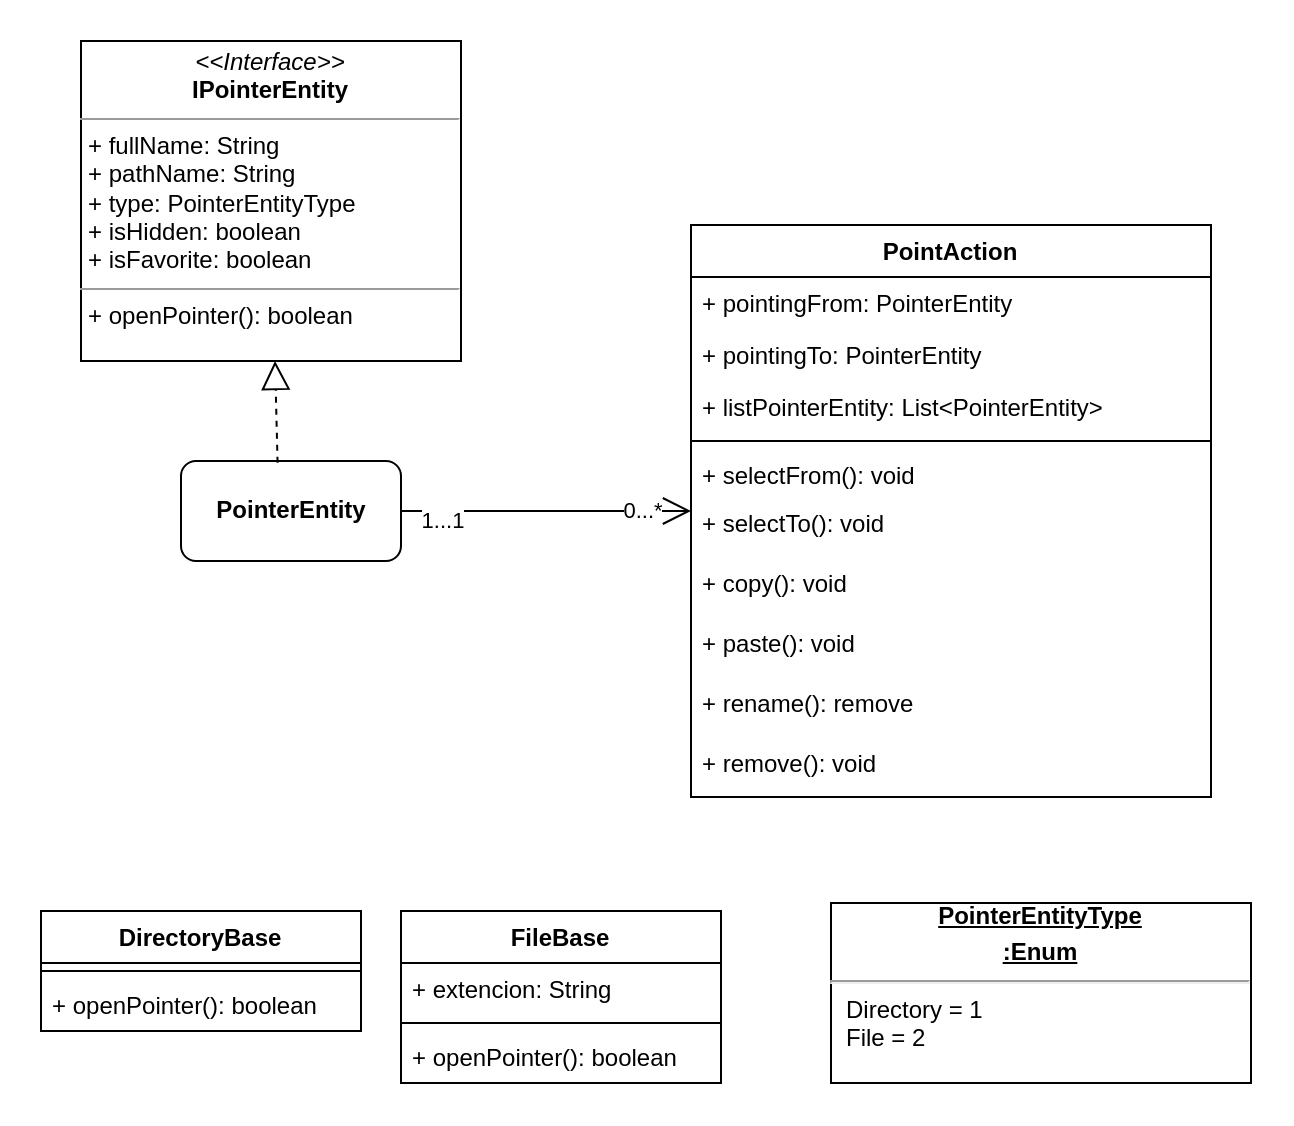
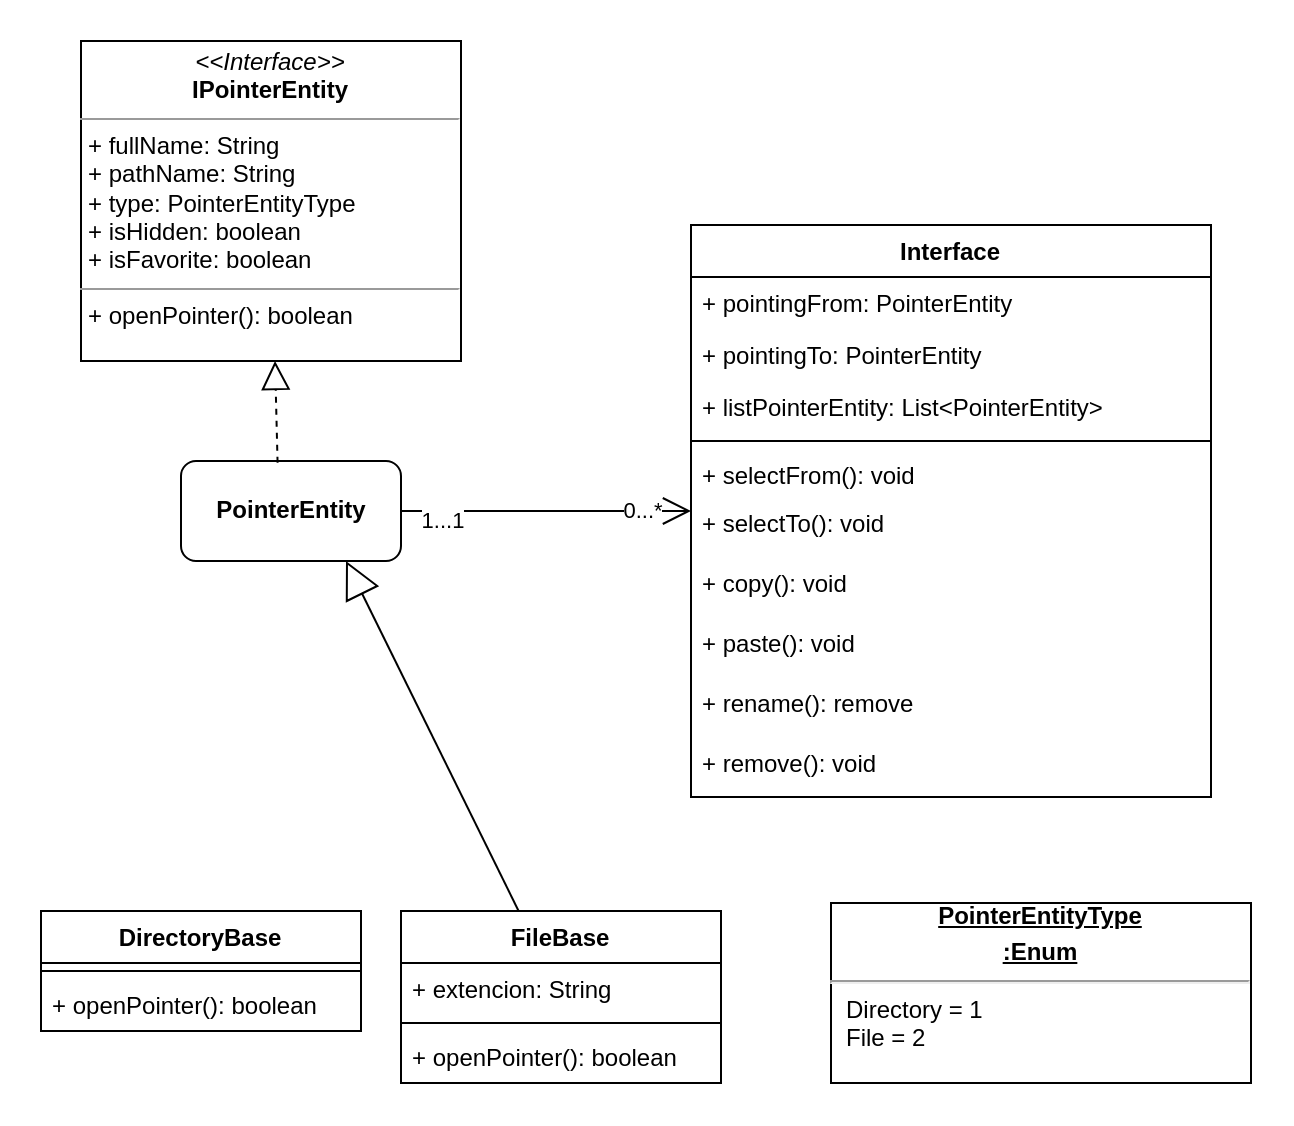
  <mxCell id="0" />
  <mxCell id="1" parent="0" />
- <mxCell id="2" value="PointAction" style="swimlane;fontStyle=1;align=center;verticalAlign=top;childLayout=stackLayout;horizontal=1;startSize=26;horizontalStack=0;resizeParent=1;resizeParentMax=0;resizeLast=0;collapsible=1;marginBottom=0;" vertex="1" parent="1"><mxGeometry x="345" y="112" width="260" height="286" as="geometry" /></mxCell>
+ <mxCell id="2" value="Interface" style="swimlane;fontStyle=1;align=center;verticalAlign=top;childLayout=stackLayout;horizontal=1;startSize=26;horizontalStack=0;resizeParent=1;resizeParentMax=0;resizeLast=0;collapsible=1;marginBottom=0;" vertex="1" parent="1"><mxGeometry x="345" y="112" width="260" height="286" as="geometry" /></mxCell>
  <mxCell id="3" value="+ pointingFrom: PointerEntity" style="text;strokeColor=none;fillColor=none;align=left;verticalAlign=top;spacingLeft=4;spacingRight=4;overflow=hidden;rotatable=0;points=[[0,0.5],[1,0.5]];portConstraint=eastwest;" vertex="1" parent="2"><mxGeometry y="26" width="260" height="26" as="geometry" /></mxCell>
  <mxCell id="4" value="+ pointingTo: PointerEntity" style="text;strokeColor=none;fillColor=none;align=left;verticalAlign=top;spacingLeft=4;spacingRight=4;overflow=hidden;rotatable=0;points=[[0,0.5],[1,0.5]];portConstraint=eastwest;" vertex="1" parent="2"><mxGeometry y="52" width="260" height="26" as="geometry" /></mxCell>
  <mxCell id="5" value="+ listPointerEntity: List&lt;PointerEntity&gt;" style="text;strokeColor=none;fillColor=none;align=left;verticalAlign=top;spacingLeft=4;spacingRight=4;overflow=hidden;rotatable=0;points=[[0,0.5],[1,0.5]];portConstraint=eastwest;" vertex="1" parent="2"><mxGeometry y="78" width="260" height="26" as="geometry" /></mxCell>
  <mxCell id="6" value="" style="line;strokeWidth=1;fillColor=none;align=left;verticalAlign=middle;spacingTop=-1;spacingLeft=3;spacingRight=3;rotatable=0;labelPosition=right;points=[];portConstraint=eastwest;strokeColor=inherit;" vertex="1" parent="2"><mxGeometry y="104" width="260" height="8" as="geometry" /></mxCell>
  <mxCell id="7" value="+ selectFrom(): void" style="text;strokeColor=none;fillColor=none;align=left;verticalAlign=top;spacingLeft=4;spacingRight=4;overflow=hidden;rotatable=0;points=[[0,0.5],[1,0.5]];portConstraint=eastwest;" vertex="1" parent="2"><mxGeometry y="112" width="260" height="24" as="geometry" /></mxCell>
  <mxCell id="8" value="+ selectTo(): void" style="text;strokeColor=none;fillColor=none;align=left;verticalAlign=top;spacingLeft=4;spacingRight=4;overflow=hidden;rotatable=0;points=[[0,0.5],[1,0.5]];portConstraint=eastwest;" vertex="1" parent="2"><mxGeometry y="136" width="260" height="30" as="geometry" /></mxCell>
  <mxCell id="9" value="+ copy(): void" style="text;strokeColor=none;fillColor=none;align=left;verticalAlign=top;spacingLeft=4;spacingRight=4;overflow=hidden;rotatable=0;points=[[0,0.5],[1,0.5]];portConstraint=eastwest;" vertex="1" parent="2"><mxGeometry y="166" width="260" height="30" as="geometry" /></mxCell>
  <mxCell id="10" value="+ paste(): void" style="text;strokeColor=none;fillColor=none;align=left;verticalAlign=top;spacingLeft=4;spacingRight=4;overflow=hidden;rotatable=0;points=[[0,0.5],[1,0.5]];portConstraint=eastwest;" vertex="1" parent="2"><mxGeometry y="196" width="260" height="30" as="geometry" /></mxCell>
  <mxCell id="11" value="+ rename(): remove" style="text;strokeColor=none;fillColor=none;align=left;verticalAlign=top;spacingLeft=4;spacingRight=4;overflow=hidden;rotatable=0;points=[[0,0.5],[1,0.5]];portConstraint=eastwest;" vertex="1" parent="2"><mxGeometry y="226" width="260" height="30" as="geometry" /></mxCell>
  <mxCell id="12" value="+ remove(): void" style="text;strokeColor=none;fillColor=none;align=left;verticalAlign=top;spacingLeft=4;spacingRight=4;overflow=hidden;rotatable=0;points=[[0,0.5],[1,0.5]];portConstraint=eastwest;" vertex="1" parent="2"><mxGeometry y="256" width="260" height="30" as="geometry" /></mxCell>
  <mxCell id="13" value="&lt;div style=&quot;text-align: center;&quot;&gt;&lt;span style=&quot;background-color: initial;&quot;&gt;&lt;b&gt;&lt;u&gt;PointerEntityType&lt;/u&gt;&lt;/b&gt;&lt;/span&gt;&lt;/div&gt;&lt;p style=&quot;margin:0px;margin-top:4px;text-align:center;text-decoration:underline;&quot;&gt;&lt;b&gt;:Enum&lt;/b&gt;&lt;/p&gt;&lt;hr&gt;&lt;p style=&quot;margin:0px;margin-left:8px;&quot;&gt;Directory = 1&lt;br&gt;File = 2&lt;br&gt;&lt;/p&gt;" style="verticalAlign=top;align=left;overflow=fill;fontSize=12;fontFamily=Helvetica;html=1;" vertex="1" parent="1"><mxGeometry x="415" y="451" width="210" height="90" as="geometry" /></mxCell>
  <mxCell id="14" value="DirectoryBase" style="swimlane;fontStyle=1;align=center;verticalAlign=top;childLayout=stackLayout;horizontal=1;startSize=26;horizontalStack=0;resizeParent=1;resizeParentMax=0;resizeLast=0;collapsible=1;marginBottom=0;" vertex="1" parent="1"><mxGeometry x="20" y="455" width="160" height="60" as="geometry" /></mxCell>
  <mxCell id="15" value="" style="line;strokeWidth=1;fillColor=none;align=left;verticalAlign=middle;spacingTop=-1;spacingLeft=3;spacingRight=3;rotatable=0;labelPosition=right;points=[];portConstraint=eastwest;strokeColor=inherit;" vertex="1" parent="14"><mxGeometry y="26" width="160" height="8" as="geometry" /></mxCell>
  <mxCell id="16" value="+ openPointer(): boolean" style="text;strokeColor=none;fillColor=none;align=left;verticalAlign=top;spacingLeft=4;spacingRight=4;overflow=hidden;rotatable=0;points=[[0,0.5],[1,0.5]];portConstraint=eastwest;" vertex="1" parent="14"><mxGeometry y="34" width="160" height="26" as="geometry" /></mxCell>
  <mxCell id="17" value="FileBase" style="swimlane;fontStyle=1;align=center;verticalAlign=top;childLayout=stackLayout;horizontal=1;startSize=26;horizontalStack=0;resizeParent=1;resizeParentMax=0;resizeLast=0;collapsible=1;marginBottom=0;" vertex="1" parent="1"><mxGeometry x="200" y="455" width="160" height="86" as="geometry" /></mxCell>
  <mxCell id="18" value="+ extencion: String" style="text;strokeColor=none;fillColor=none;align=left;verticalAlign=top;spacingLeft=4;spacingRight=4;overflow=hidden;rotatable=0;points=[[0,0.5],[1,0.5]];portConstraint=eastwest;" vertex="1" parent="17"><mxGeometry y="26" width="160" height="26" as="geometry" /></mxCell>
  <mxCell id="19" value="" style="line;strokeWidth=1;fillColor=none;align=left;verticalAlign=middle;spacingTop=-1;spacingLeft=3;spacingRight=3;rotatable=0;labelPosition=right;points=[];portConstraint=eastwest;strokeColor=inherit;" vertex="1" parent="17"><mxGeometry y="52" width="160" height="8" as="geometry" /></mxCell>
  <mxCell id="20" value="+ openPointer(): boolean" style="text;strokeColor=none;fillColor=none;align=left;verticalAlign=top;spacingLeft=4;spacingRight=4;overflow=hidden;rotatable=0;points=[[0,0.5],[1,0.5]];portConstraint=eastwest;" vertex="1" parent="17"><mxGeometry y="60" width="160" height="26" as="geometry" /></mxCell>
  <mxCell id="21" value="" style="endArrow=open;endFill=1;endSize=12;html=1;rounded=0;exitX=1;exitY=0.5;exitDx=0;exitDy=0;" edge="1" parent="1" source="25" target="2"><mxGeometry width="160" relative="1" as="geometry"><mxPoint x="240" y="110" as="sourcePoint" /><mxPoint x="350" y="-20" as="targetPoint" /></mxGeometry></mxCell>
  <mxCell id="22" value="1...1" style="edgeLabel;html=1;align=center;verticalAlign=middle;resizable=0;points=[];" vertex="1" connectable="0" parent="21"><mxGeometry x="-0.72" y="-4" relative="1" as="geometry"><mxPoint as="offset" /></mxGeometry></mxCell>
  <mxCell id="23" value="0...*" style="edgeLabel;html=1;align=center;verticalAlign=middle;resizable=0;points=[];" vertex="1" connectable="0" parent="21"><mxGeometry x="0.66" y="1" relative="1" as="geometry"><mxPoint as="offset" /></mxGeometry></mxCell>
  <mxCell id="24" value="&lt;p style=&quot;margin:0px;margin-top:4px;text-align:center;&quot;&gt;&lt;i&gt;&amp;lt;&amp;lt;Interface&amp;gt;&amp;gt;&lt;/i&gt;&lt;br&gt;&lt;span style=&quot;font-weight: 700;&quot;&gt;IPointerEntity&lt;/span&gt;&lt;br&gt;&lt;/p&gt;&lt;hr size=&quot;1&quot;&gt;&lt;p style=&quot;margin:0px;margin-left:4px;&quot;&gt;+ fullName: String&lt;br&gt;+ pathName: String&lt;/p&gt;&lt;p style=&quot;margin:0px;margin-left:4px;&quot;&gt;+ type: PointerEntityType&lt;/p&gt;&lt;p style=&quot;margin:0px;margin-left:4px;&quot;&gt;+ isHidden: boolean&lt;/p&gt;&lt;p style=&quot;margin:0px;margin-left:4px;&quot;&gt;+ isFavorite: boolean&amp;nbsp;&lt;/p&gt;&lt;hr size=&quot;1&quot;&gt;&lt;p style=&quot;margin:0px;margin-left:4px;&quot;&gt;+ openPointer(): boolean&lt;br&gt;&lt;/p&gt;" style="verticalAlign=top;align=left;overflow=fill;fontSize=12;fontFamily=Helvetica;html=1;" vertex="1" parent="1"><mxGeometry x="40" y="20" width="190" height="160" as="geometry" /></mxCell>
  <mxCell id="25" value="&lt;span style=&quot;font-weight: 700;&quot;&gt;PointerEntity&lt;/span&gt;" style="html=1;rounded=1;" vertex="1" parent="1"><mxGeometry x="90" y="230" width="110" height="50" as="geometry" /></mxCell>
  <mxCell id="26" value="" style="endArrow=block;dashed=1;endFill=0;endSize=12;html=1;rounded=0;exitX=0.439;exitY=0.017;exitDx=0;exitDy=0;exitPerimeter=0;" edge="1" parent="1" source="25" target="24"><mxGeometry width="160" relative="1" as="geometry"><mxPoint x="260" y="350" as="sourcePoint" /><mxPoint x="420" y="350" as="targetPoint" /></mxGeometry></mxCell>
+ <mxCell id="27" value="" style="endArrow=block;endSize=16;endFill=0;html=1;rounded=0;entryX=0.75;entryY=1;entryDx=0;entryDy=0;" edge="1" parent="1" source="17" target="25"><mxGeometry width="160" relative="1" as="geometry"><mxPoint x="102" y="465.72" as="sourcePoint" /><mxPoint x="148.399" y="290" as="targetPoint" /></mxGeometry></mxCell>
